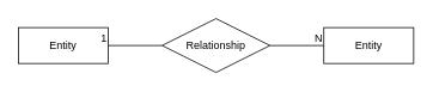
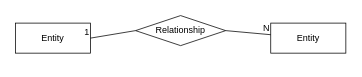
  <mxCell id="0" />
  <mxCell id="1" parent="0" />
  <mxCell id="2" value="Entity" style="whiteSpace=wrap;html=1;align=center;" vertex="1" parent="1"><mxGeometry x="20" y="30" width="100" height="40" as="geometry" /></mxCell>
- <mxCell id="3" value="Relationship" style="shape=rhombus;perimeter=rhombusPerimeter;whiteSpace=wrap;html=1;align=center;" vertex="1" parent="1"><mxGeometry x="180" y="20" width="120" height="60" as="geometry" /></mxCell>
+ <mxCell id="3" value="Relationship" style="shape=rhombus;perimeter=rhombusPerimeter;whiteSpace=wrap;html=1;align=center;" vertex="1" parent="1"><mxGeometry x="180" y="20" width="120" height="40" as="geometry" /></mxCell>
  <mxCell id="4" value="Entity" style="whiteSpace=wrap;html=1;align=center;" vertex="1" parent="1"><mxGeometry x="360" y="30" width="100" height="40" as="geometry" /></mxCell>
  <mxCell id="5" value="" style="endArrow=none;html=1;rounded=0;exitX=1;exitY=0.5;exitDx=0;exitDy=0;" edge="1" parent="1" source="3" target="4"><mxGeometry relative="1" as="geometry"><mxPoint x="270" y="150" as="sourcePoint" /><mxPoint x="430" y="150" as="targetPoint" /></mxGeometry></mxCell>
  <mxCell id="6" value="N" style="resizable=0;html=1;whiteSpace=wrap;align=right;verticalAlign=bottom;" connectable="0" vertex="1" parent="5"><mxGeometry x="1" relative="1" as="geometry" /></mxCell>
  <mxCell id="7" value="" style="endArrow=none;html=1;rounded=0;entryX=1;entryY=0.5;entryDx=0;entryDy=0;exitX=0;exitY=0.5;exitDx=0;exitDy=0;" edge="1" parent="1" source="3" target="2"><mxGeometry relative="1" as="geometry"><mxPoint x="270" y="150" as="sourcePoint" /><mxPoint x="430" y="150" as="targetPoint" /></mxGeometry></mxCell>
  <mxCell id="8" value="1" style="resizable=0;html=1;whiteSpace=wrap;align=right;verticalAlign=bottom;" connectable="0" vertex="1" parent="7"><mxGeometry x="1" relative="1" as="geometry" /></mxCell>
